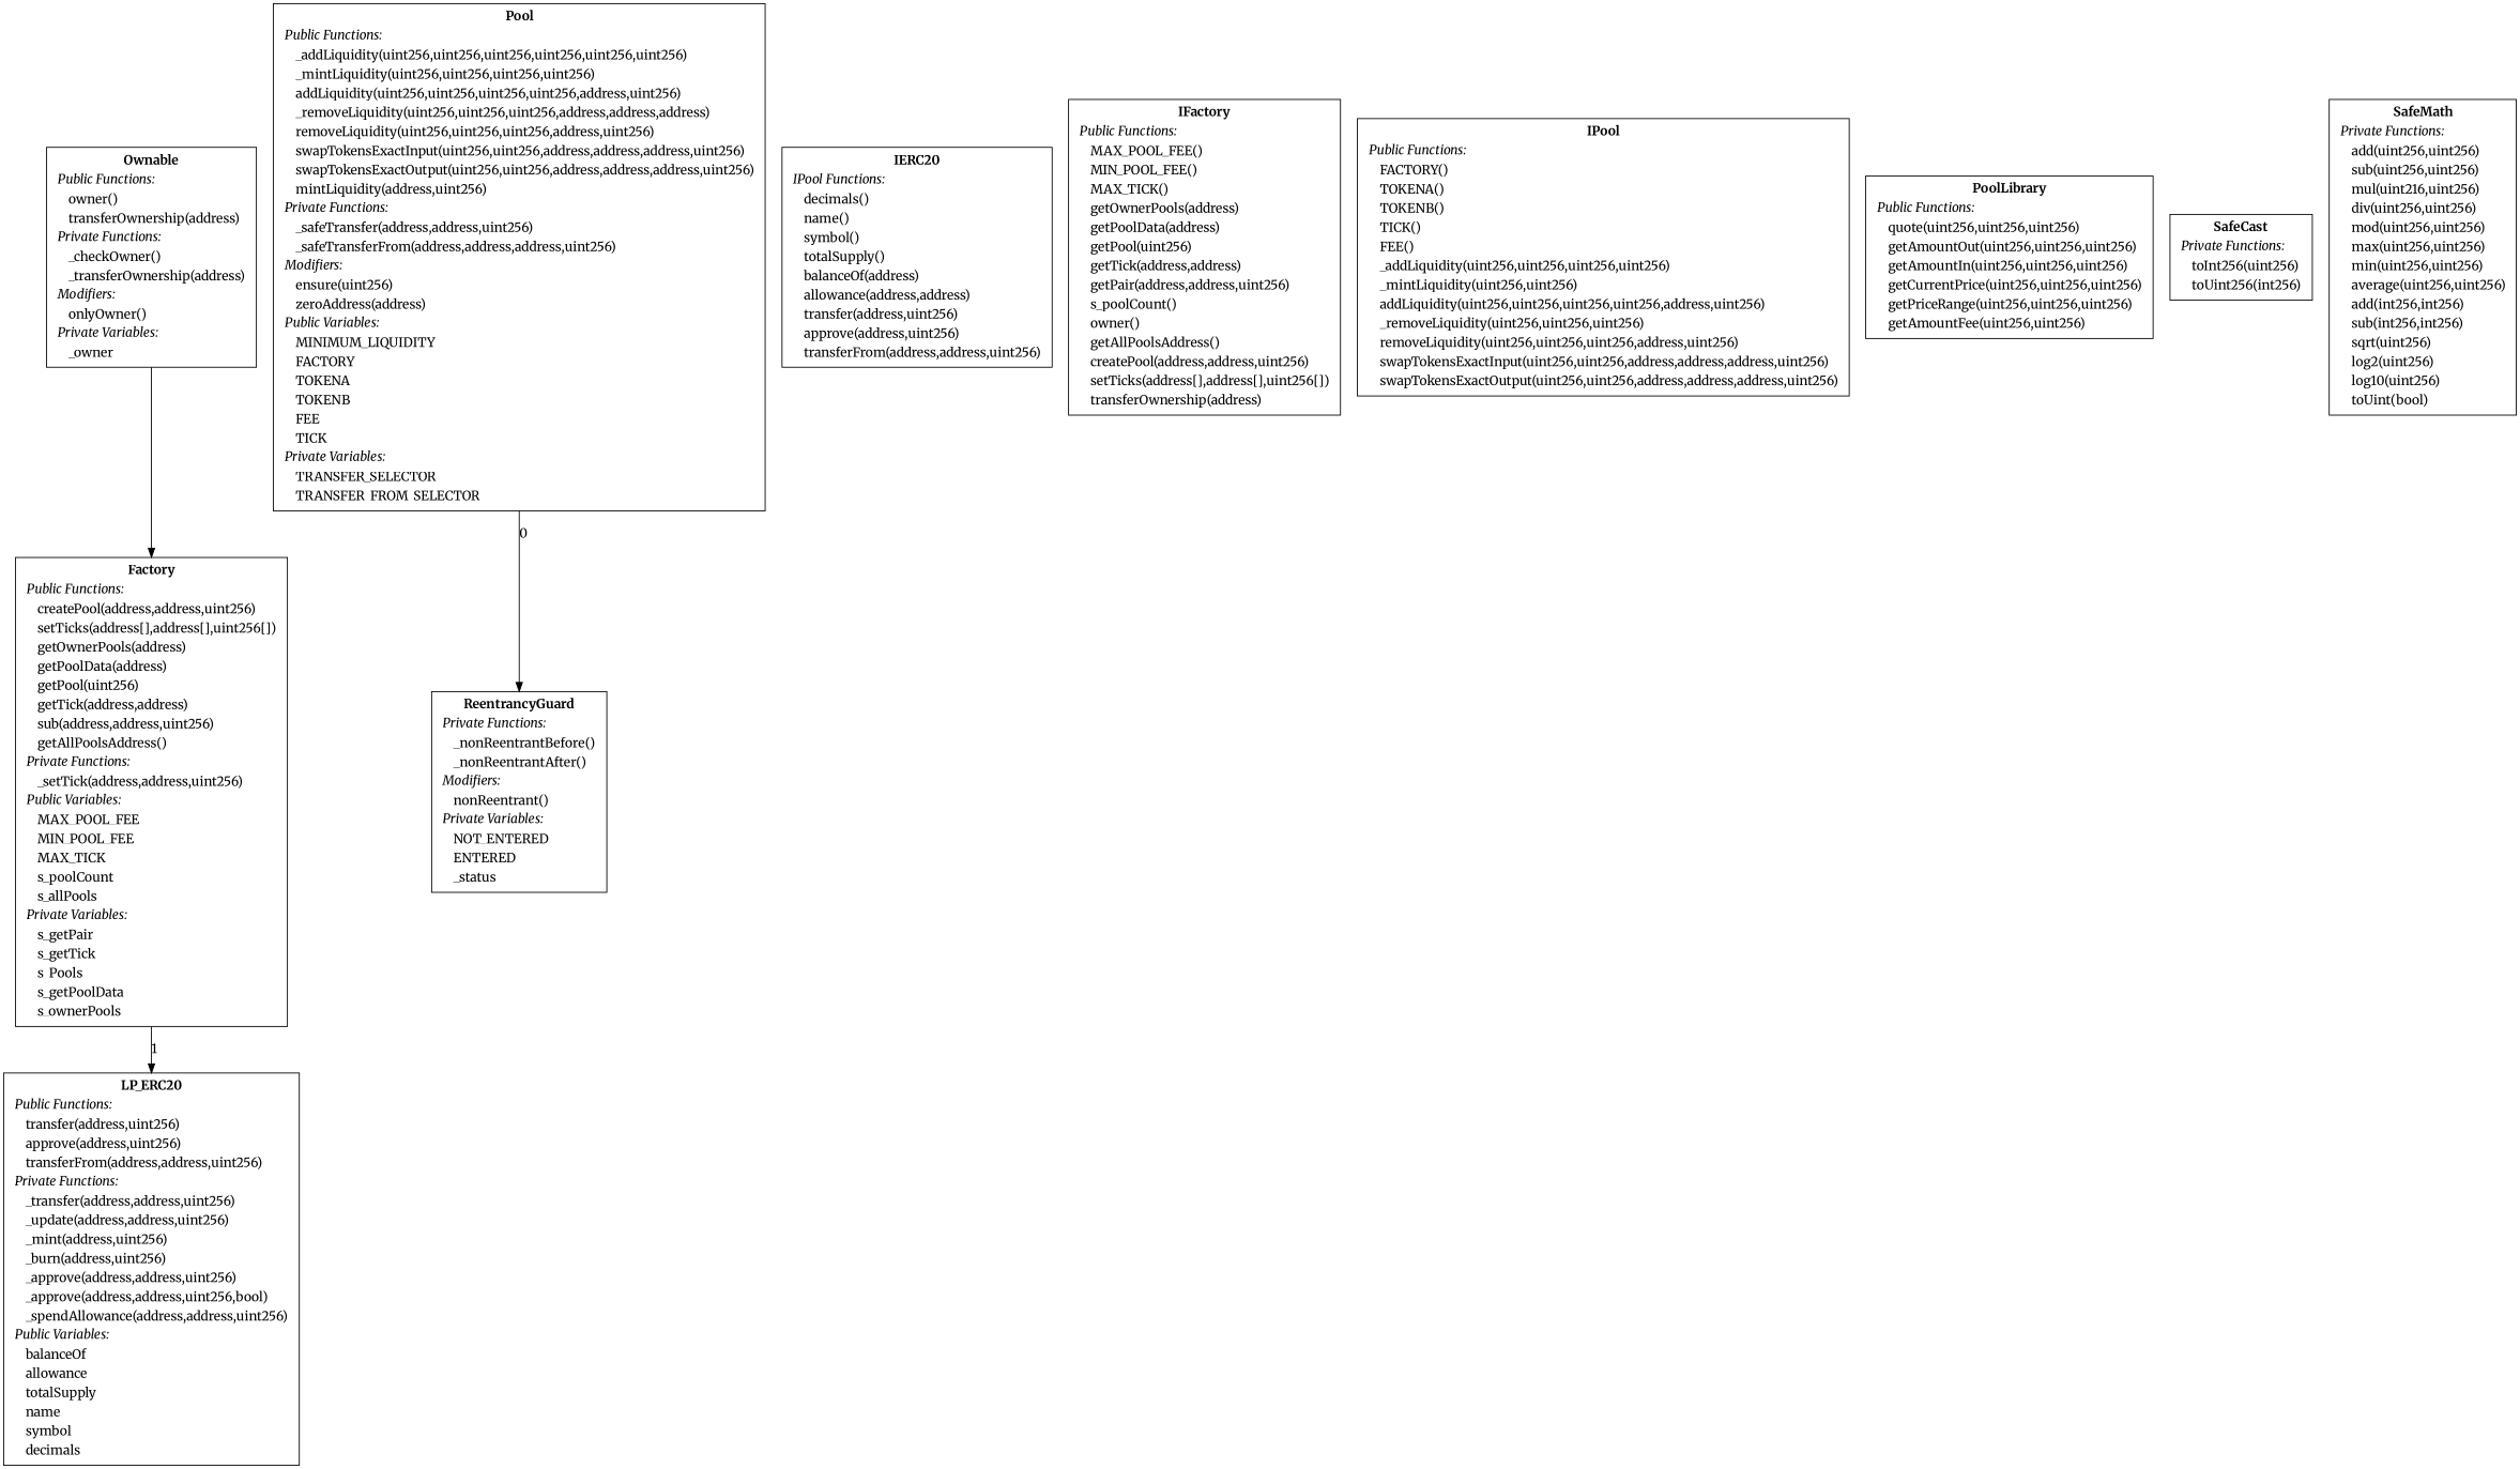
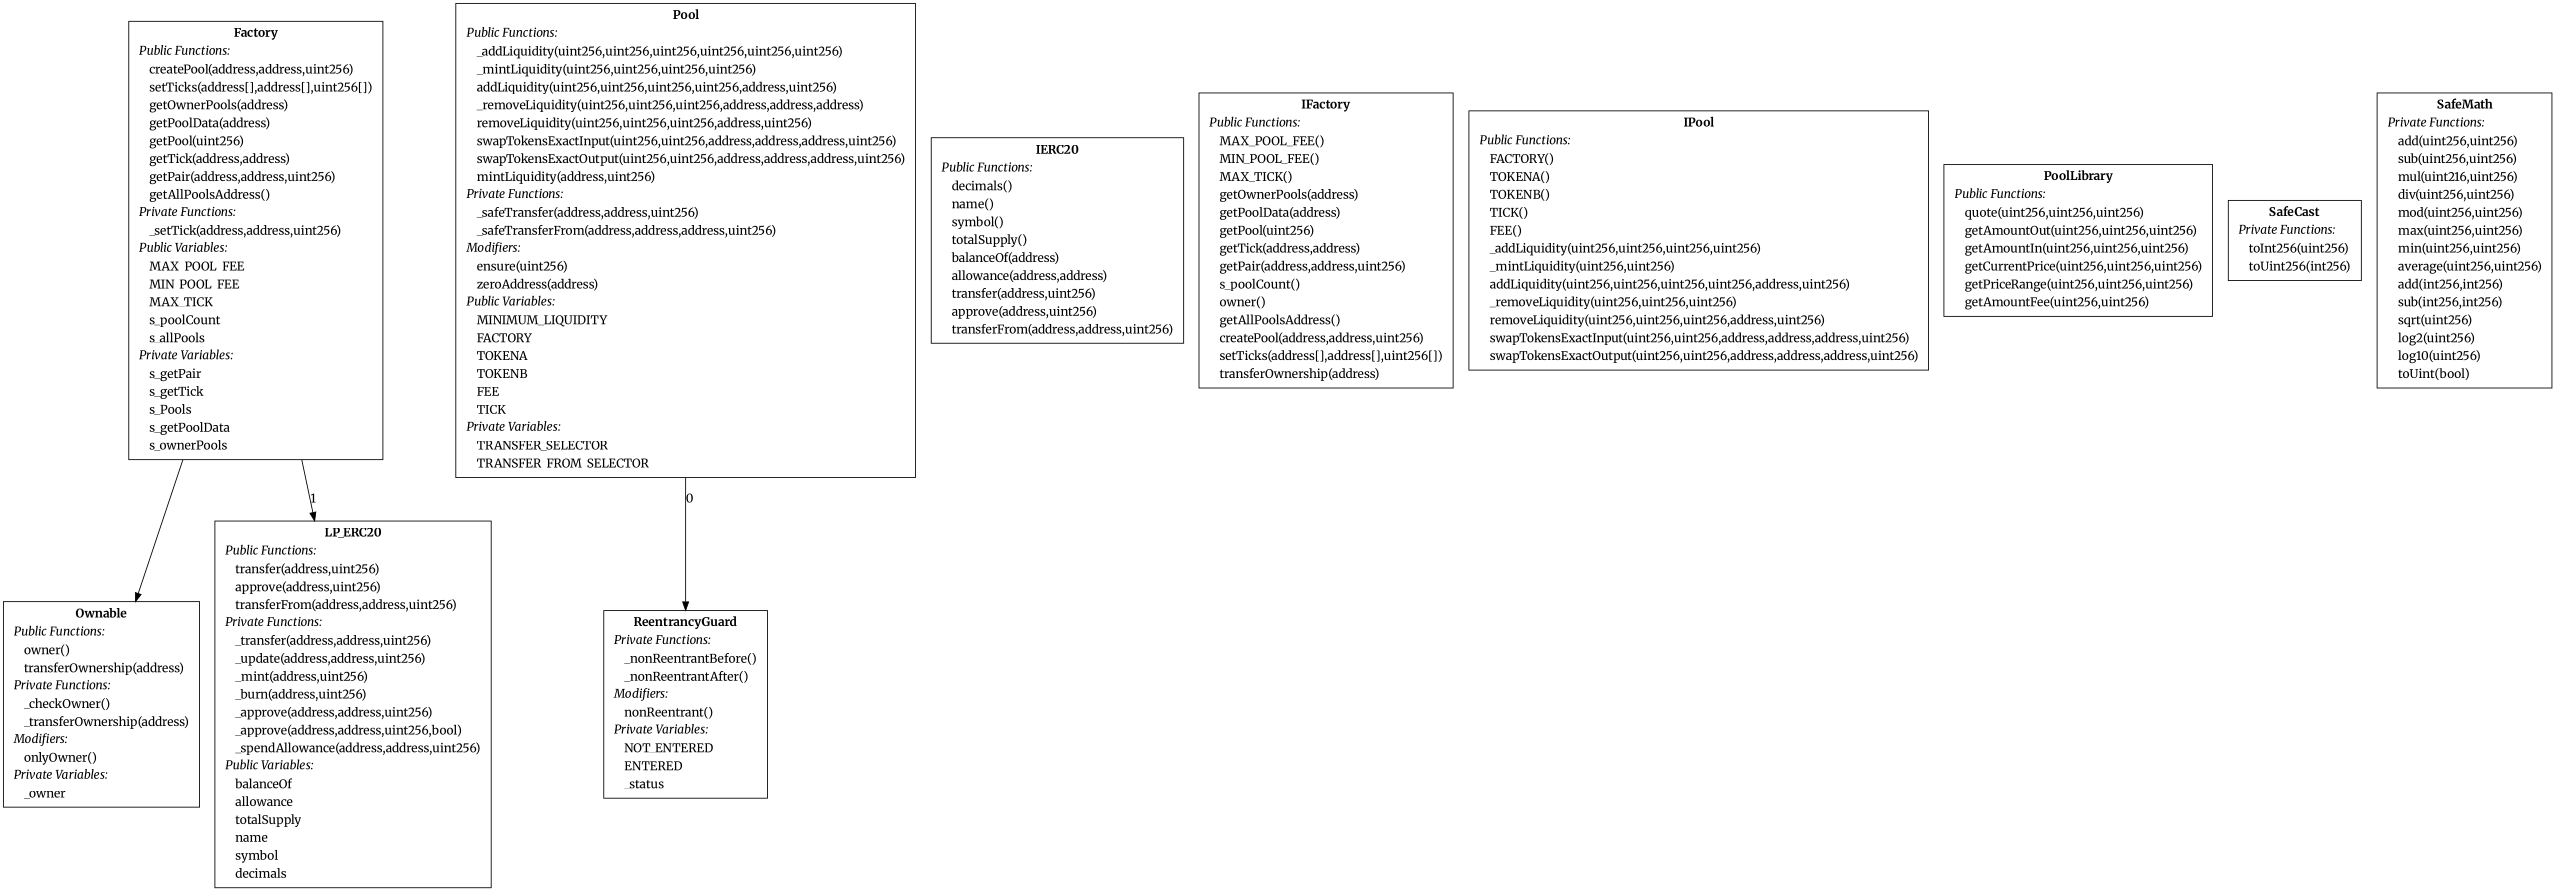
  digraph {
    fontname=Merriweather
    node [fontname=Merriweather shape=box]
    edge [fontname=Merriweather]
-   n1 [label=< <TABLE border="0"><TR><TD align="center"><B>Factory</B></TD></TR><TR><TD align="left"><I>Public Functions:</I></TD></TR><TR><TD align="left">    createPool(address,address,uint256)</TD></TR><TR><TD align="left">    setTicks(address[],address[],uint256[])</TD></TR><TR><TD align="left">    getOwnerPools(address)</TD></TR><TR><TD align="left">    getPoolData(address)</TD></TR><TR><TD align="left">    getPool(uint256)</TD></TR><TR><TD align="left">    getTick(address,address)</TD></TR><TR><TD align="left">    sub(address,address,uint256)</TD></TR><TR><TD align="left">    getAllPoolsAddress()</TD></TR><TR><TD align="left"><I>Private Functions:</I></TD></TR><TR><TD align="left">    _setTick(address,address,uint256)</TD></TR><TR><TD align="left"><I>Public Variables:</I></TD></TR><TR><TD align="left">    MAX_POOL_FEE</TD></TR><TR><TD align="left">    MIN_POOL_FEE</TD></TR><TR><TD align="left">    MAX_TICK</TD></TR><TR><TD align="left">    s_poolCount</TD></TR><TR><TD align="left">    s_allPools</TD></TR><TR><TD align="left"><I>Private Variables:</I></TD></TR><TR><TD align="left">    s_getPair</TD></TR><TR><TD align="left">    s_getTick</TD></TR><TR><TD align="left">    s_Pools</TD></TR><TR><TD align="left">    s_getPoolData</TD></TR><TR><TD align="left">    s_ownerPools</TD></TR></TABLE> >]
+   n1 [label=< <TABLE border="0"><TR><TD align="center"><B>Factory</B></TD></TR><TR><TD align="left"><I>Public Functions:</I></TD></TR><TR><TD align="left">    createPool(address,address,uint256)</TD></TR><TR><TD align="left">    setTicks(address[],address[],uint256[])</TD></TR><TR><TD align="left">    getOwnerPools(address)</TD></TR><TR><TD align="left">    getPoolData(address)</TD></TR><TR><TD align="left">    getPool(uint256)</TD></TR><TR><TD align="left">    getTick(address,address)</TD></TR><TR><TD align="left">    getPair(address,address,uint256)</TD></TR><TR><TD align="left">    getAllPoolsAddress()</TD></TR><TR><TD align="left"><I>Private Functions:</I></TD></TR><TR><TD align="left">    _setTick(address,address,uint256)</TD></TR><TR><TD align="left"><I>Public Variables:</I></TD></TR><TR><TD align="left">    MAX_POOL_FEE</TD></TR><TR><TD align="left">    MIN_POOL_FEE</TD></TR><TR><TD align="left">    MAX_TICK</TD></TR><TR><TD align="left">    s_poolCount</TD></TR><TR><TD align="left">    s_allPools</TD></TR><TR><TD align="left"><I>Private Variables:</I></TD></TR><TR><TD align="left">    s_getPair</TD></TR><TR><TD align="left">    s_getTick</TD></TR><TR><TD align="left">    s_Pools</TD></TR><TR><TD align="left">    s_getPoolData</TD></TR><TR><TD align="left">    s_ownerPools</TD></TR></TABLE> >]
    n2 [label=< <TABLE border="0"><TR><TD align="center"><B>Ownable</B></TD></TR><TR><TD align="left"><I>Public Functions:</I></TD></TR><TR><TD align="left">    owner()</TD></TR><TR><TD align="left">    transferOwnership(address)</TD></TR><TR><TD align="left"><I>Private Functions:</I></TD></TR><TR><TD align="left">    _checkOwner()</TD></TR><TR><TD align="left">    _transferOwnership(address)</TD></TR><TR><TD align="left"><I>Modifiers:</I></TD></TR><TR><TD align="left">    onlyOwner()</TD></TR><TR><TD align="left"><I>Private Variables:</I></TD></TR><TR><TD align="left">    _owner</TD></TR></TABLE> >]
    n3 [label=< <TABLE border="0"><TR><TD align="center"><B>LP_ERC20</B></TD></TR><TR><TD align="left"><I>Public Functions:</I></TD></TR><TR><TD align="left">    transfer(address,uint256)</TD></TR><TR><TD align="left">    approve(address,uint256)</TD></TR><TR><TD align="left">    transferFrom(address,address,uint256)</TD></TR><TR><TD align="left"><I>Private Functions:</I></TD></TR><TR><TD align="left">    _transfer(address,address,uint256)</TD></TR><TR><TD align="left">    _update(address,address,uint256)</TD></TR><TR><TD align="left">    _mint(address,uint256)</TD></TR><TR><TD align="left">    _burn(address,uint256)</TD></TR><TR><TD align="left">    _approve(address,address,uint256)</TD></TR><TR><TD align="left">    _approve(address,address,uint256,bool)</TD></TR><TR><TD align="left">    _spendAllowance(address,address,uint256)</TD></TR><TR><TD align="left"><I>Public Variables:</I></TD></TR><TR><TD align="left">    balanceOf</TD></TR><TR><TD align="left">    allowance</TD></TR><TR><TD align="left">    totalSupply</TD></TR><TR><TD align="left">    name</TD></TR><TR><TD align="left">    symbol</TD></TR><TR><TD align="left">    decimals</TD></TR></TABLE> >]
    n4 [label=< <TABLE border="0"><TR><TD align="center"><B>Pool</B></TD></TR><TR><TD align="left"><I>Public Functions:</I></TD></TR><TR><TD align="left">    _addLiquidity(uint256,uint256,uint256,uint256,uint256,uint256)</TD></TR><TR><TD align="left">    _mintLiquidity(uint256,uint256,uint256,uint256)</TD></TR><TR><TD align="left">    addLiquidity(uint256,uint256,uint256,uint256,address,uint256)</TD></TR><TR><TD align="left">    _removeLiquidity(uint256,uint256,uint256,address,address,address)</TD></TR><TR><TD align="left">    removeLiquidity(uint256,uint256,uint256,address,uint256)</TD></TR><TR><TD align="left">    swapTokensExactInput(uint256,uint256,address,address,address,uint256)</TD></TR><TR><TD align="left">    swapTokensExactOutput(uint256,uint256,address,address,address,uint256)</TD></TR><TR><TD align="left">    mintLiquidity(address,uint256)</TD></TR><TR><TD align="left"><I>Private Functions:</I></TD></TR><TR><TD align="left">    _safeTransfer(address,address,uint256)</TD></TR><TR><TD align="left">    _safeTransferFrom(address,address,address,uint256)</TD></TR><TR><TD align="left"><I>Modifiers:</I></TD></TR><TR><TD align="left">    ensure(uint256)</TD></TR><TR><TD align="left">    zeroAddress(address)</TD></TR><TR><TD align="left"><I>Public Variables:</I></TD></TR><TR><TD align="left">    MINIMUM_LIQUIDITY</TD></TR><TR><TD align="left">    FACTORY</TD></TR><TR><TD align="left">    TOKENA</TD></TR><TR><TD align="left">    TOKENB</TD></TR><TR><TD align="left">    FEE</TD></TR><TR><TD align="left">    TICK</TD></TR><TR><TD align="left"><I>Private Variables:</I></TD></TR><TR><TD align="left">    TRANSFER_SELECTOR</TD></TR><TR><TD align="left">    TRANSFER_FROM_SELECTOR</TD></TR></TABLE> >]
    n5 [label=< <TABLE border="0"><TR><TD align="center"><B>ReentrancyGuard</B></TD></TR><TR><TD align="left"><I>Private Functions:</I></TD></TR><TR><TD align="left">    _nonReentrantBefore()</TD></TR><TR><TD align="left">    _nonReentrantAfter()</TD></TR><TR><TD align="left"><I>Modifiers:</I></TD></TR><TR><TD align="left">    nonReentrant()</TD></TR><TR><TD align="left"><I>Private Variables:</I></TD></TR><TR><TD align="left">    NOT_ENTERED</TD></TR><TR><TD align="left">    ENTERED</TD></TR><TR><TD align="left">    _status</TD></TR></TABLE> >]
-   n6 [label=< <TABLE border="0"><TR><TD align="center"><B>IERC20</B></TD></TR><TR><TD align="left"><I>IPool Functions:</I></TD></TR><TR><TD align="left">    decimals()</TD></TR><TR><TD align="left">    name()</TD></TR><TR><TD align="left">    symbol()</TD></TR><TR><TD align="left">    totalSupply()</TD></TR><TR><TD align="left">    balanceOf(address)</TD></TR><TR><TD align="left">    allowance(address,address)</TD></TR><TR><TD align="left">    transfer(address,uint256)</TD></TR><TR><TD align="left">    approve(address,uint256)</TD></TR><TR><TD align="left">    transferFrom(address,address,uint256)</TD></TR></TABLE> >]
+   n6 [label=< <TABLE border="0"><TR><TD align="center"><B>IERC20</B></TD></TR><TR><TD align="left"><I>Public Functions:</I></TD></TR><TR><TD align="left">    decimals()</TD></TR><TR><TD align="left">    name()</TD></TR><TR><TD align="left">    symbol()</TD></TR><TR><TD align="left">    totalSupply()</TD></TR><TR><TD align="left">    balanceOf(address)</TD></TR><TR><TD align="left">    allowance(address,address)</TD></TR><TR><TD align="left">    transfer(address,uint256)</TD></TR><TR><TD align="left">    approve(address,uint256)</TD></TR><TR><TD align="left">    transferFrom(address,address,uint256)</TD></TR></TABLE> >]
    n7 [label=< <TABLE border="0"><TR><TD align="center"><B>IFactory</B></TD></TR><TR><TD align="left"><I>Public Functions:</I></TD></TR><TR><TD align="left">    MAX_POOL_FEE()</TD></TR><TR><TD align="left">    MIN_POOL_FEE()</TD></TR><TR><TD align="left">    MAX_TICK()</TD></TR><TR><TD align="left">    getOwnerPools(address)</TD></TR><TR><TD align="left">    getPoolData(address)</TD></TR><TR><TD align="left">    getPool(uint256)</TD></TR><TR><TD align="left">    getTick(address,address)</TD></TR><TR><TD align="left">    getPair(address,address,uint256)</TD></TR><TR><TD align="left">    s_poolCount()</TD></TR><TR><TD align="left">    owner()</TD></TR><TR><TD align="left">    getAllPoolsAddress()</TD></TR><TR><TD align="left">    createPool(address,address,uint256)</TD></TR><TR><TD align="left">    setTicks(address[],address[],uint256[])</TD></TR><TR><TD align="left">    transferOwnership(address)</TD></TR></TABLE> >]
    n8 [label=< <TABLE border="0"><TR><TD align="center"><B>IPool</B></TD></TR><TR><TD align="left"><I>Public Functions:</I></TD></TR><TR><TD align="left">    FACTORY()</TD></TR><TR><TD align="left">    TOKENA()</TD></TR><TR><TD align="left">    TOKENB()</TD></TR><TR><TD align="left">    TICK()</TD></TR><TR><TD align="left">    FEE()</TD></TR><TR><TD align="left">    _addLiquidity(uint256,uint256,uint256,uint256)</TD></TR><TR><TD align="left">    _mintLiquidity(uint256,uint256)</TD></TR><TR><TD align="left">    addLiquidity(uint256,uint256,uint256,uint256,address,uint256)</TD></TR><TR><TD align="left">    _removeLiquidity(uint256,uint256,uint256)</TD></TR><TR><TD align="left">    removeLiquidity(uint256,uint256,uint256,address,uint256)</TD></TR><TR><TD align="left">    swapTokensExactInput(uint256,uint256,address,address,address,uint256)</TD></TR><TR><TD align="left">    swapTokensExactOutput(uint256,uint256,address,address,address,uint256)</TD></TR></TABLE> >]
    n9 [label=< <TABLE border="0"><TR><TD align="center"><B>PoolLibrary</B></TD></TR><TR><TD align="left"><I>Public Functions:</I></TD></TR><TR><TD align="left">    quote(uint256,uint256,uint256)</TD></TR><TR><TD align="left">    getAmountOut(uint256,uint256,uint256)</TD></TR><TR><TD align="left">    getAmountIn(uint256,uint256,uint256)</TD></TR><TR><TD align="left">    getCurrentPrice(uint256,uint256,uint256)</TD></TR><TR><TD align="left">    getPriceRange(uint256,uint256,uint256)</TD></TR><TR><TD align="left">    getAmountFee(uint256,uint256)</TD></TR></TABLE> >]
    n10 [label=< <TABLE border="0"><TR><TD align="center"><B>SafeCast</B></TD></TR><TR><TD align="left"><I>Private Functions:</I></TD></TR><TR><TD align="left">    toInt256(uint256)</TD></TR><TR><TD align="left">    toUint256(int256)</TD></TR></TABLE> >]
    n11 [label=< <TABLE border="0"><TR><TD align="center"><B>SafeMath</B></TD></TR><TR><TD align="left"><I>Private Functions:</I></TD></TR><TR><TD align="left">    add(uint256,uint256)</TD></TR><TR><TD align="left">    sub(uint256,uint256)</TD></TR><TR><TD align="left">    mul(uint216,uint256)</TD></TR><TR><TD align="left">    div(uint256,uint256)</TD></TR><TR><TD align="left">    mod(uint256,uint256)</TD></TR><TR><TD align="left">    max(uint256,uint256)</TD></TR><TR><TD align="left">    min(uint256,uint256)</TD></TR><TR><TD align="left">    average(uint256,uint256)</TD></TR><TR><TD align="left">    add(int256,int256)</TD></TR><TR><TD align="left">    sub(int256,int256)</TD></TR><TR><TD align="left">    sqrt(uint256)</TD></TR><TR><TD align="left">    log2(uint256)</TD></TR><TR><TD align="left">    log10(uint256)</TD></TR><TR><TD align="left">    toUint(bool)</TD></TR></TABLE> >]
-   n2 -> n1
+   n1 -> n2
    n1 -> n3 [label=1]
    n4 -> n5 [label=0]
  }
